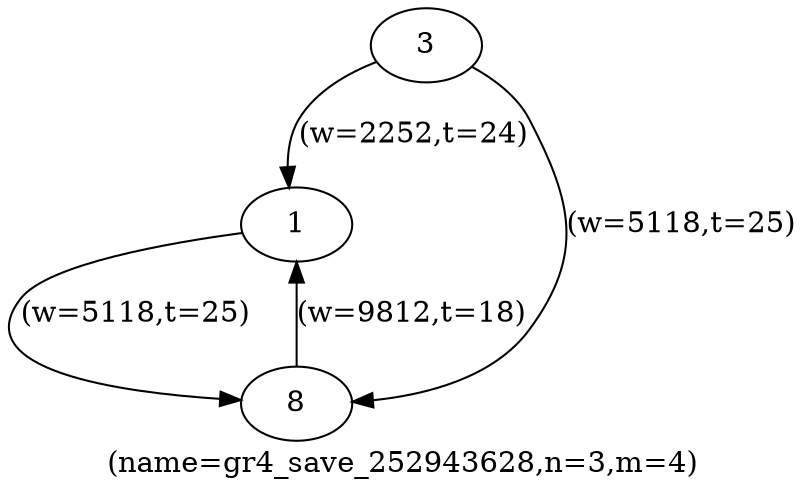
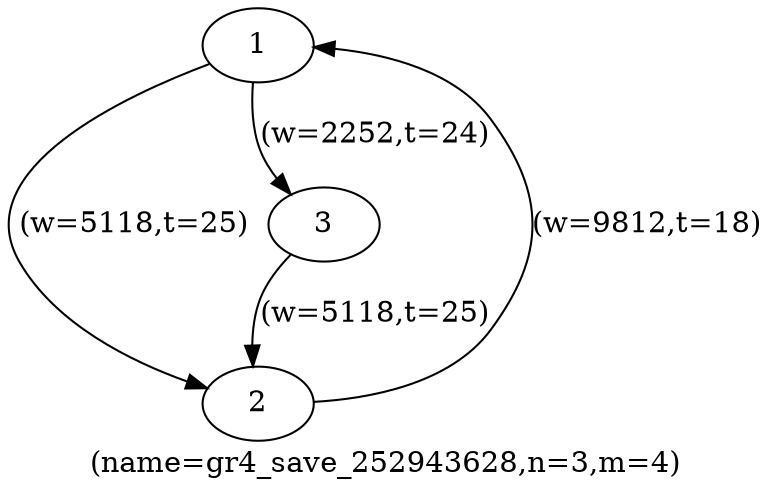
  digraph {
    label="(name=gr4_save_252943628,n=3,m=4)"
    n1 [label=1]
-   n2 [label=8]
+   n2 [label=2]
    n3 [label=3]
    n1 -> n2 [label="(w=5118,t=25)"]
    n2 -> n1 [label="(w=9812,t=18)"]
-   n3 -> n1 [label="(w=2252,t=24)"]
+   n1 -> n3 [label="(w=2252,t=24)"]
    n3 -> n2 [label="(w=5118,t=25)"]
  }
